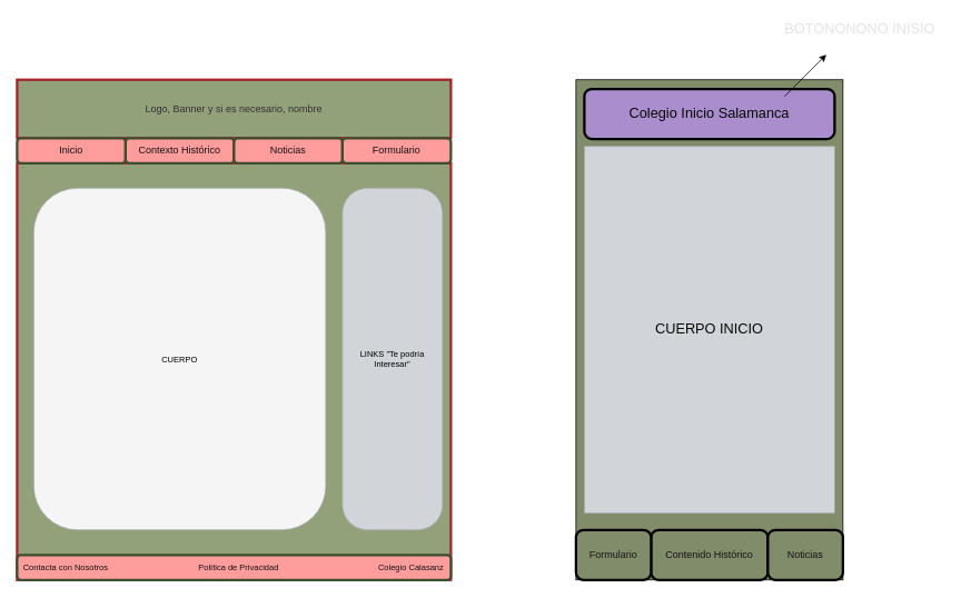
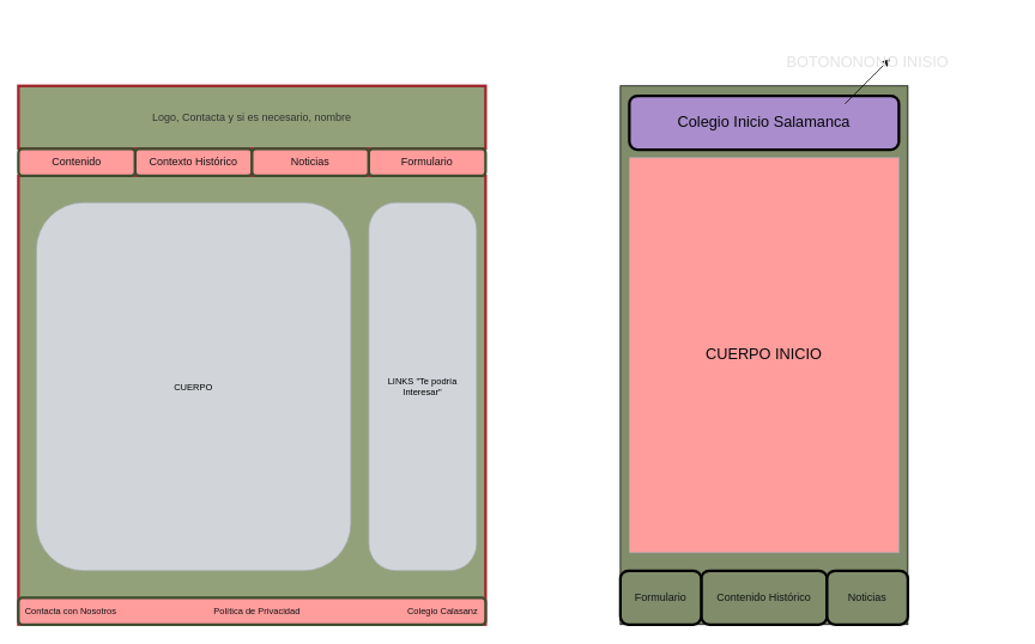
  <mxCell id="0" />
  <mxCell id="1" parent="0" />
  <mxCell id="2" value="" style="rounded=0;whiteSpace=wrap;html=1;strokeColor=#A1242A;fillColor=#93A17A;strokeWidth=3;shadow=0;glass=0;" parent="1" vertex="1"><mxGeometry x="20" y="195" width="520" height="500" as="geometry" /></mxCell>
- <mxCell id="3" value="&lt;font color=&quot;#333333&quot;&gt;Logo, Banner y si es necesario, nombre&lt;/font&gt;" style="rounded=0;whiteSpace=wrap;html=1;fillColor=#93A17A;strokeColor=#A1242A;strokeWidth=3;shadow=0;glass=0;" parent="1" vertex="1"><mxGeometry x="20" y="95" width="520" height="70" as="geometry" /></mxCell>
- <mxCell id="4" value="&lt;font color=&quot;#141414&quot;&gt;Inicio&lt;/font&gt;" style="rounded=1;whiteSpace=wrap;html=1;fillColor=#FF9C9C;gradientColor=none;strokeColor=#3D4D2F;strokeWidth=3;perimeterSpacing=1;" parent="1" vertex="1"><mxGeometry x="20" y="165" width="130" height="30" as="geometry" /></mxCell>
+ <mxCell id="3" value="&lt;font color=&quot;#333333&quot;&gt;Logo, Contacta y si es necesario, nombre&lt;/font&gt;" style="rounded=0;whiteSpace=wrap;html=1;fillColor=#93A17A;strokeColor=#A1242A;strokeWidth=3;shadow=0;glass=0;" parent="1" vertex="1"><mxGeometry x="20" y="95" width="520" height="70" as="geometry" /></mxCell>
+ <mxCell id="4" value="&lt;font color=&quot;#141414&quot;&gt;Contenido&lt;/font&gt;" style="rounded=1;whiteSpace=wrap;html=1;fillColor=#FF9C9C;gradientColor=none;strokeColor=#3D4D2F;strokeWidth=3;perimeterSpacing=1;" parent="1" vertex="1"><mxGeometry x="20" y="165" width="130" height="30" as="geometry" /></mxCell>
  <mxCell id="5" value="&lt;font color=&quot;#141414&quot;&gt;Contexto Histórico&lt;/font&gt;" style="rounded=1;whiteSpace=wrap;html=1;fillColor=#FF9C9C;gradientColor=none;strokeColor=#3D4D2F;strokeWidth=3;perimeterSpacing=1;" parent="1" vertex="1"><mxGeometry x="150" y="165" width="130" height="30" as="geometry" /></mxCell>
  <mxCell id="6" value="&lt;span style=&quot;color: rgba(0, 0, 0, 0); font-family: monospace; font-size: 0px; text-align: start;&quot;&gt;%3CmxGraphModel%3E%3Croot%3E%3CmxCell%20id%3D%220%22%2F%3E%3CmxCell%20id%3D%221%22%20parent%3D%220%22%2F%3E%3CmxCell%20id%3D%222%22%20value%3D%22%26lt%3Bfont%20color%3D%26quot%3B%23141414%26quot%3B%26gt%3BContexto%20Hist%C3%B3rico%26lt%3B%2Ffont%26gt%3B%22%20style%3D%22rounded%3D1%3BwhiteSpace%3Dwrap%3Bhtml%3D1%3BfillColor%3D%23DEE2E6%3BgradientColor%3Dnone%3BstrokeColor%3D%233D4D2F%3BstrokeWidth%3D3%3BperimeterSpacing%3D1%3B%22%20vertex%3D%221%22%20parent%3D%221%22%3E%3CmxGeometry%20x%3D%22180%22%20y%3D%2210%22%20width%3D%22130%22%20height%3D%2230%22%20as%3D%22geometry%22%2F%3E%3C%2FmxCell%3E%3C%2Froot%3E%3C%2FmxGraphModel%3E&lt;/span&gt;&lt;font color=&quot;#141414&quot;&gt;Noticias&lt;/font&gt;" style="rounded=1;whiteSpace=wrap;html=1;fillColor=#FF9C9C;gradientColor=none;strokeColor=#3D4D2F;strokeWidth=3;perimeterSpacing=1;" parent="1" vertex="1"><mxGeometry x="280" y="165" width="130" height="30" as="geometry" /></mxCell>
  <mxCell id="7" value="&lt;font color=&quot;#141414&quot;&gt;Formulario&lt;/font&gt;" style="rounded=1;whiteSpace=wrap;html=1;fillColor=#FF9C9C;gradientColor=none;strokeColor=#3D4D2F;strokeWidth=3;perimeterSpacing=1;" parent="1" vertex="1"><mxGeometry x="410" y="165" width="130" height="30" as="geometry" /></mxCell>
  <mxCell id="8" value="&lt;font style=&quot;font-size: 10px;&quot; color=&quot;#141414&quot;&gt;&amp;nbsp; Contacta con Nosotros&amp;nbsp; &amp;nbsp; &amp;nbsp; &amp;nbsp; &amp;nbsp; &amp;nbsp; &amp;nbsp; &amp;nbsp; &amp;nbsp; &amp;nbsp; &amp;nbsp; &amp;nbsp; &amp;nbsp; &amp;nbsp; &amp;nbsp; &amp;nbsp; &amp;nbsp; &amp;nbsp; &amp;nbsp; &amp;nbsp;Política de Privacidad&amp;nbsp; &amp;nbsp; &amp;nbsp; &amp;nbsp; &amp;nbsp; &amp;nbsp; &amp;nbsp; &amp;nbsp; &amp;nbsp; &amp;nbsp; &amp;nbsp; &amp;nbsp; &amp;nbsp; &amp;nbsp; &amp;nbsp; &amp;nbsp; &amp;nbsp; &amp;nbsp; &amp;nbsp; &amp;nbsp; &amp;nbsp; &amp;nbsp;Colegio Calasanz&lt;/font&gt;" style="rounded=1;whiteSpace=wrap;html=1;fillColor=#FF9C9C;gradientColor=none;strokeColor=#3D4D2F;strokeWidth=3;perimeterSpacing=1;align=left;" parent="1" vertex="1"><mxGeometry x="20" y="665" width="520" height="30" as="geometry" /></mxCell>
- <mxCell id="9" value="CUERPO" style="rounded=1;whiteSpace=wrap;html=1;fontSize=10;glass=0;shadow=0;strokeColor=#A5A8AB;fillColor=#f5f5f5;" parent="1" vertex="1"><mxGeometry x="40" y="225" width="350" height="410" as="geometry" /></mxCell>
+ <mxCell id="9" value="CUERPO" style="rounded=1;whiteSpace=wrap;html=1;fontSize=10;glass=0;shadow=0;strokeColor=#A5A8AB;fillColor=#D1D5D9;" parent="1" vertex="1"><mxGeometry x="40" y="225" width="350" height="410" as="geometry" /></mxCell>
  <mxCell id="10" value="LINKS &quot;Te podría Interesar&quot;" style="rounded=1;whiteSpace=wrap;html=1;fontSize=10;fillColor=#D1D5D9;strokeColor=#A5A8AB;imageHeight=24;arcSize=25;" parent="1" vertex="1"><mxGeometry x="410" y="225" width="120" height="410" as="geometry" /></mxCell>
  <mxCell id="11" value="" style="rounded=0;whiteSpace=wrap;html=1;fillColor=#808C6A;" vertex="1" parent="1"><mxGeometry x="690" y="95" width="320" height="600" as="geometry" /></mxCell>
  <mxCell id="12" value="&lt;font color=&quot;#141414&quot;&gt;Contenido Histórico&lt;/font&gt;" style="rounded=1;whiteSpace=wrap;html=1;fillColor=#808C6A;strokeWidth=3;perimeterSpacing=8;" vertex="1" parent="1"><mxGeometry x="780" y="635" width="140" height="60" as="geometry" /></mxCell>
  <mxCell id="13" value="&lt;font color=&quot;#141414&quot;&gt;Noticias&lt;/font&gt;" style="rounded=1;whiteSpace=wrap;html=1;fillColor=#808C6A;strokeWidth=3;perimeterSpacing=8;" vertex="1" parent="1"><mxGeometry x="920" y="635" width="90" height="60" as="geometry" /></mxCell>
  <mxCell id="14" value="&lt;font color=&quot;#141414&quot;&gt;Formulario&lt;/font&gt;" style="rounded=1;whiteSpace=wrap;html=1;fillColor=#808C6A;strokeWidth=3;perimeterSpacing=8;" vertex="1" parent="1"><mxGeometry x="690" y="635" width="90" height="60" as="geometry" /></mxCell>
- <mxCell id="15" value="&lt;font style=&quot;font-size: 17px;&quot; color=&quot;#080808&quot;&gt;CUERPO INICIO&lt;/font&gt;" style="rounded=0;whiteSpace=wrap;html=1;fontSize=10;glass=0;shadow=0;strokeColor=#A5A8AB;fillColor=#D1D5D9;" vertex="1" parent="1"><mxGeometry x="700" y="175" width="300" height="440" as="geometry" /></mxCell>
+ <mxCell id="15" value="&lt;font style=&quot;font-size: 17px;&quot; color=&quot;#080808&quot;&gt;CUERPO INICIO&lt;/font&gt;" style="rounded=0;whiteSpace=wrap;html=1;fontSize=10;glass=0;shadow=0;strokeColor=#A5A8AB;fillColor=#ff9c9c;" vertex="1" parent="1"><mxGeometry x="700" y="175" width="300" height="440" as="geometry" /></mxCell>
  <mxCell id="16" value="Colegio Inicio Salamanca" style="rounded=1;whiteSpace=wrap;html=1;strokeWidth=3;fontSize=17;fontColor=#080808;fillColor=#A98DCC;fillStyle=solid;" vertex="1" parent="1"><mxGeometry x="700" y="106" width="300" height="60" as="geometry" /></mxCell>
  <mxCell id="17" value="" style="endArrow=classic;html=1;fontSize=17;fontColor=#080808;" edge="1" parent="1"><mxGeometry width="50" height="50" relative="1" as="geometry"><mxPoint x="940" y="115" as="sourcePoint" /><mxPoint x="990" y="65" as="targetPoint" /></mxGeometry></mxCell>
- <mxCell id="18" value="&lt;font color=&quot;#e3e3e3&quot;&gt;BOTONONONO INISIO&lt;/font&gt;" style="text;html=1;align=center;verticalAlign=middle;resizable=0;points=[];autosize=1;strokeColor=none;fillColor=none;fontSize=17;fontColor=#080808;" vertex="1" parent="1"><mxGeometry x="930" y="20" width="200" height="30" as="geometry" /></mxCell>
+ <mxCell id="18" value="&lt;font color=&quot;#e3e3e3&quot;&gt;BOTONONONO INISIO&lt;/font&gt;" style="text;html=1;align=center;verticalAlign=middle;resizable=0;points=[];autosize=1;strokeColor=none;fillColor=none;fontSize=17;fontColor=#080808;" vertex="1" parent="1"><mxGeometry x="865" y="55" width="200" height="30" as="geometry" /></mxCell>
